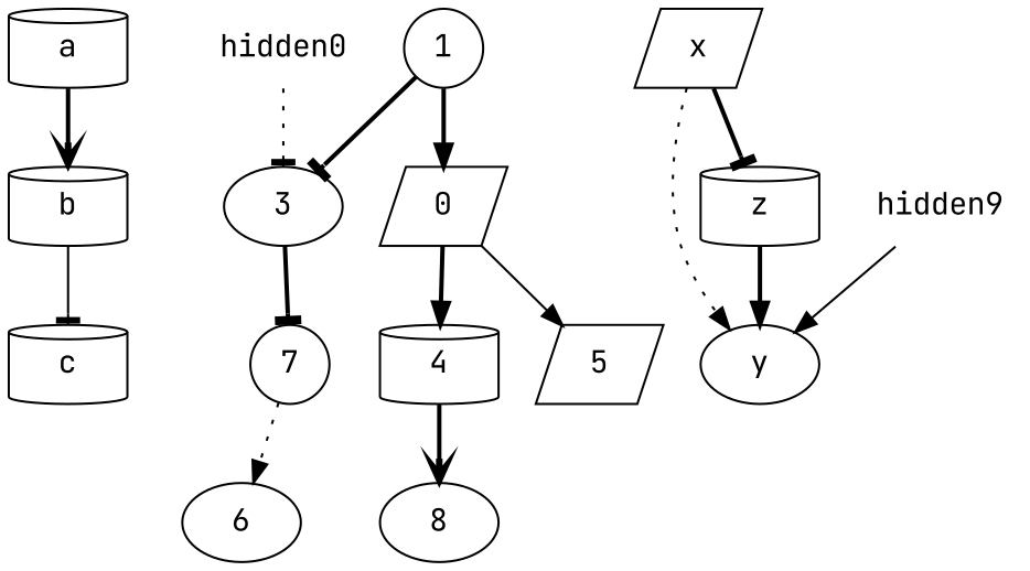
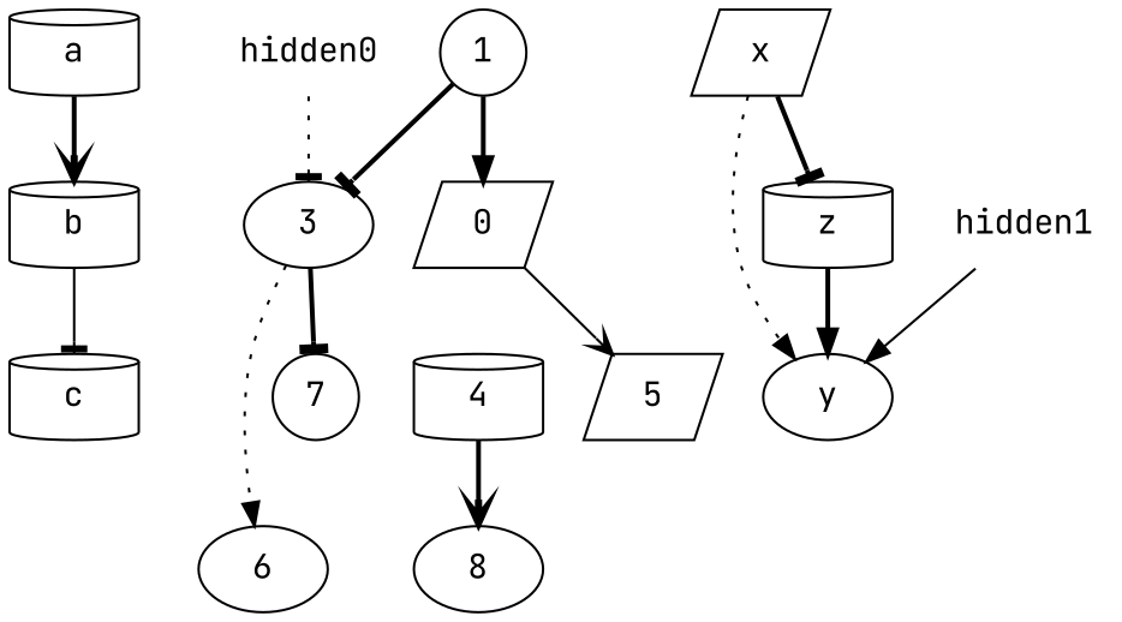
  digraph {
    fontname="JetBrains Mono"
    node [fontname="JetBrains Mono" shape=cylinder]
    edge [arrowhead=normal fontname="JetBrains Mono" style=bold]
    b
    c
    a
    8 [shape=ellipse]
    4
    3 [shape=ellipse]
    6 [shape=ellipse]
    7 [shape=circle]
    n9 [label=0 shape=parallelogram]
    5 [shape=parallelogram]
    1 [shape=circle]
    y [shape=ellipse]
    z
    x [shape=parallelogram]
    hidden0 [shape=plaintext]
-   hidden1 [shape=plaintext label=hidden9]
+   hidden1 [shape=plaintext]
    b -> c [arrowhead=tee style=solid]
    a -> b [arrowhead=vee]
    4 -> 8 [arrowhead=vee]
-   7 -> 6 [style=dotted]
+   3 -> 6 [style=dotted]
    3 -> 7 [arrowhead=tee]
-   n9 -> 4
-   n9 -> 5 [style=solid]
+   n9 -> 5 [arrowhead=vee style=solid]
    1 -> 3 [arrowhead=tee]
    1 -> n9
    z -> y
    x -> y [style=dotted]
    x -> z [arrowhead=tee]
    hidden0 -> 3 [arrowhead=tee style=dotted]
    hidden1 -> y [style=solid]
  }
